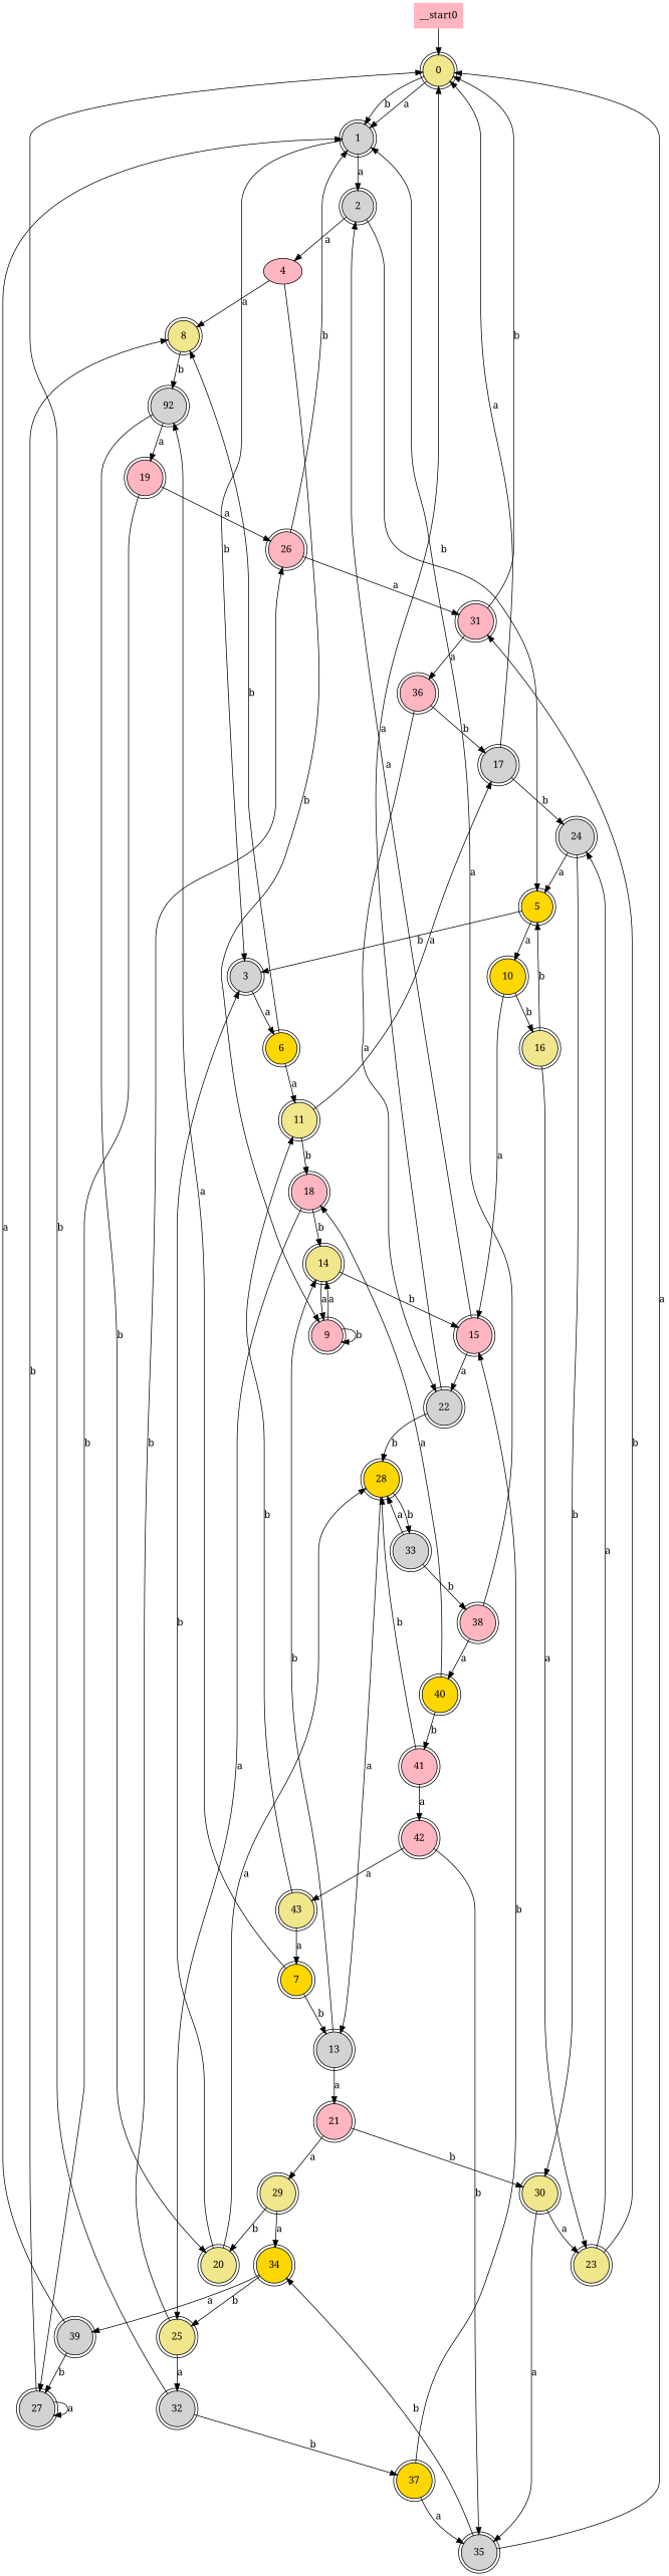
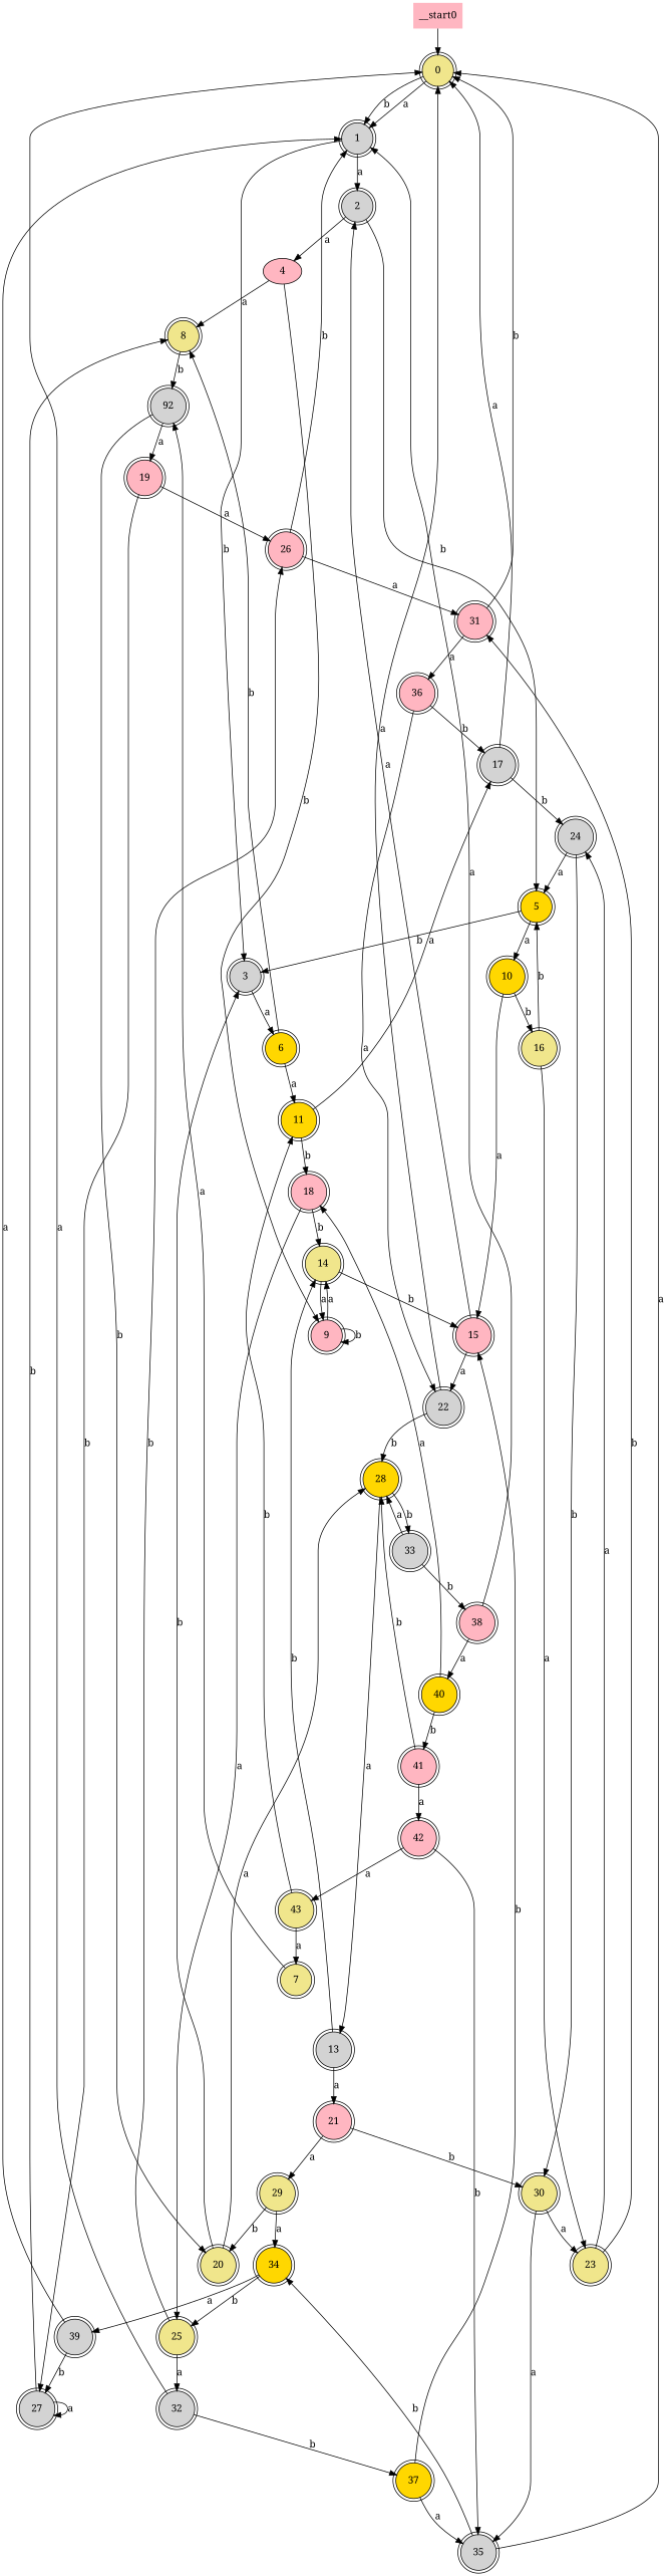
  digraph {
    fontname="Noto Serif"
    node [fillcolor=lightpink fontname="Noto Serif" shape=doublecircle style=filled]
    edge [fontname="Noto Serif"]
    __start0 [shape=none]
    0 [fillcolor=khaki]
    1 [fillcolor=lightgrey]
    2 [fillcolor=lightgrey]
    3 [fillcolor=lightgrey]
    4 [shape=""]
    5 [fillcolor=gold]
    6 [fillcolor=gold]
    8 [fillcolor=khaki]
    9
    10 [fillcolor=gold]
-   11 [fillcolor=khaki]
-   7 [fillcolor=gold]
+   11 [fillcolor=gold]
+   7 [fillcolor=khaki]
    n14 [fillcolor=lightgrey label=92]
    13 [fillcolor=lightgrey]
    14 [fillcolor=khaki]
    15
    16 [fillcolor=khaki]
    17 [fillcolor=lightgrey]
    18
    19
    20 [fillcolor=khaki]
    21
    22 [fillcolor=lightgrey]
    23 [fillcolor=khaki]
    24 [fillcolor=lightgrey]
    25 [fillcolor=khaki]
    26
    27 [fillcolor=lightgrey]
    28 [fillcolor=gold]
    29 [fillcolor=khaki]
    30 [fillcolor=khaki]
    31
    32 [fillcolor=lightgrey]
    33 [fillcolor=lightgrey]
    34 [fillcolor=gold]
    35 [fillcolor=lightgrey]
    36
    37 [fillcolor=gold]
    38
    39 [fillcolor=lightgrey]
    40 [fillcolor=gold]
    41
    42
    43 [fillcolor=khaki]
    __start0 -> 0
    0 -> 1 [label=a]
    0 -> 1 [label=b]
    1 -> 2 [label=a]
    1 -> 3 [label=b]
    2 -> 4 [label=a]
    2 -> 5 [label=b]
    3 -> 6 [label=a]
    4 -> 8 [label=a]
    4 -> 9 [label=b]
    5 -> 3 [label=b]
    5 -> 10 [label=a]
    6 -> 8 [label=b]
    6 -> 11 [label=a]
    8 -> n14 [label=b]
    9 -> 9 [label=b]
    9 -> 14 [label=a]
    10 -> 15 [label=a]
    10 -> 16 [label=b]
    11 -> 17 [label=a]
    11 -> 18 [label=b]
    7 -> n14 [label=a]
-   7 -> 13 [label=b]
    n14 -> 19 [label=a]
    n14 -> 20 [label=b]
    13 -> 14 [label=b]
    13 -> 21 [label=a]
    14 -> 9 [label=a]
    14 -> 15 [label=b]
    15 -> 2 [label=a]
    15 -> 22 [label=a]
    16 -> 5 [label=b]
    16 -> 23 [label=a]
    17 -> 0 [label=a]
    17 -> 24 [label=b]
    18 -> 14 [label=b]
    18 -> 25 [label=a]
    19 -> 26 [label=a]
    19 -> 27 [label=b]
    20 -> 3 [label=b]
    20 -> 28 [label=a]
    21 -> 29 [label=a]
    21 -> 30 [label=b]
    22 -> 0 [label=a]
    22 -> 28 [label=b]
    23 -> 24 [label=a]
    23 -> 31 [label=b]
    24 -> 5 [label=a]
    24 -> 30 [label=b]
    25 -> 26 [label=b]
    25 -> 32 [label=a]
    26 -> 1 [label=b]
    26 -> 31 [label=a]
    27 -> 8 [label=b]
    27 -> 27 [label=a]
    28 -> 13 [label=a]
    28 -> 33 [label=b]
    29 -> 20 [label=b]
    29 -> 34 [label=a]
    30 -> 23 [label=a]
    30 -> 35 [label=a]
    31 -> 0 [label=b]
    31 -> 36 [label=a]
-   32 -> 0 [label=b]
+   32 -> 0 [label=a]
    32 -> 37 [label=b]
    33 -> 28 [label=a]
    33 -> 38 [label=b]
    34 -> 25 [label=b]
    34 -> 39 [label=a]
    35 -> 0 [label=a]
    35 -> 34 [label=b]
    36 -> 17 [label=b]
    36 -> 22 [label=a]
    37 -> 15 [label=b]
    37 -> 35 [label=a]
    38 -> 1 [label=a]
    38 -> 40 [label=a]
    39 -> 1 [label=a]
    39 -> 27 [label=b]
    40 -> 18 [label=a]
    40 -> 41 [label=b]
    41 -> 28 [label=b]
    41 -> 42 [label=a]
    42 -> 35 [label=b]
    42 -> 43 [label=a]
    43 -> 11 [label=b]
    43 -> 7 [label=a]
  }
